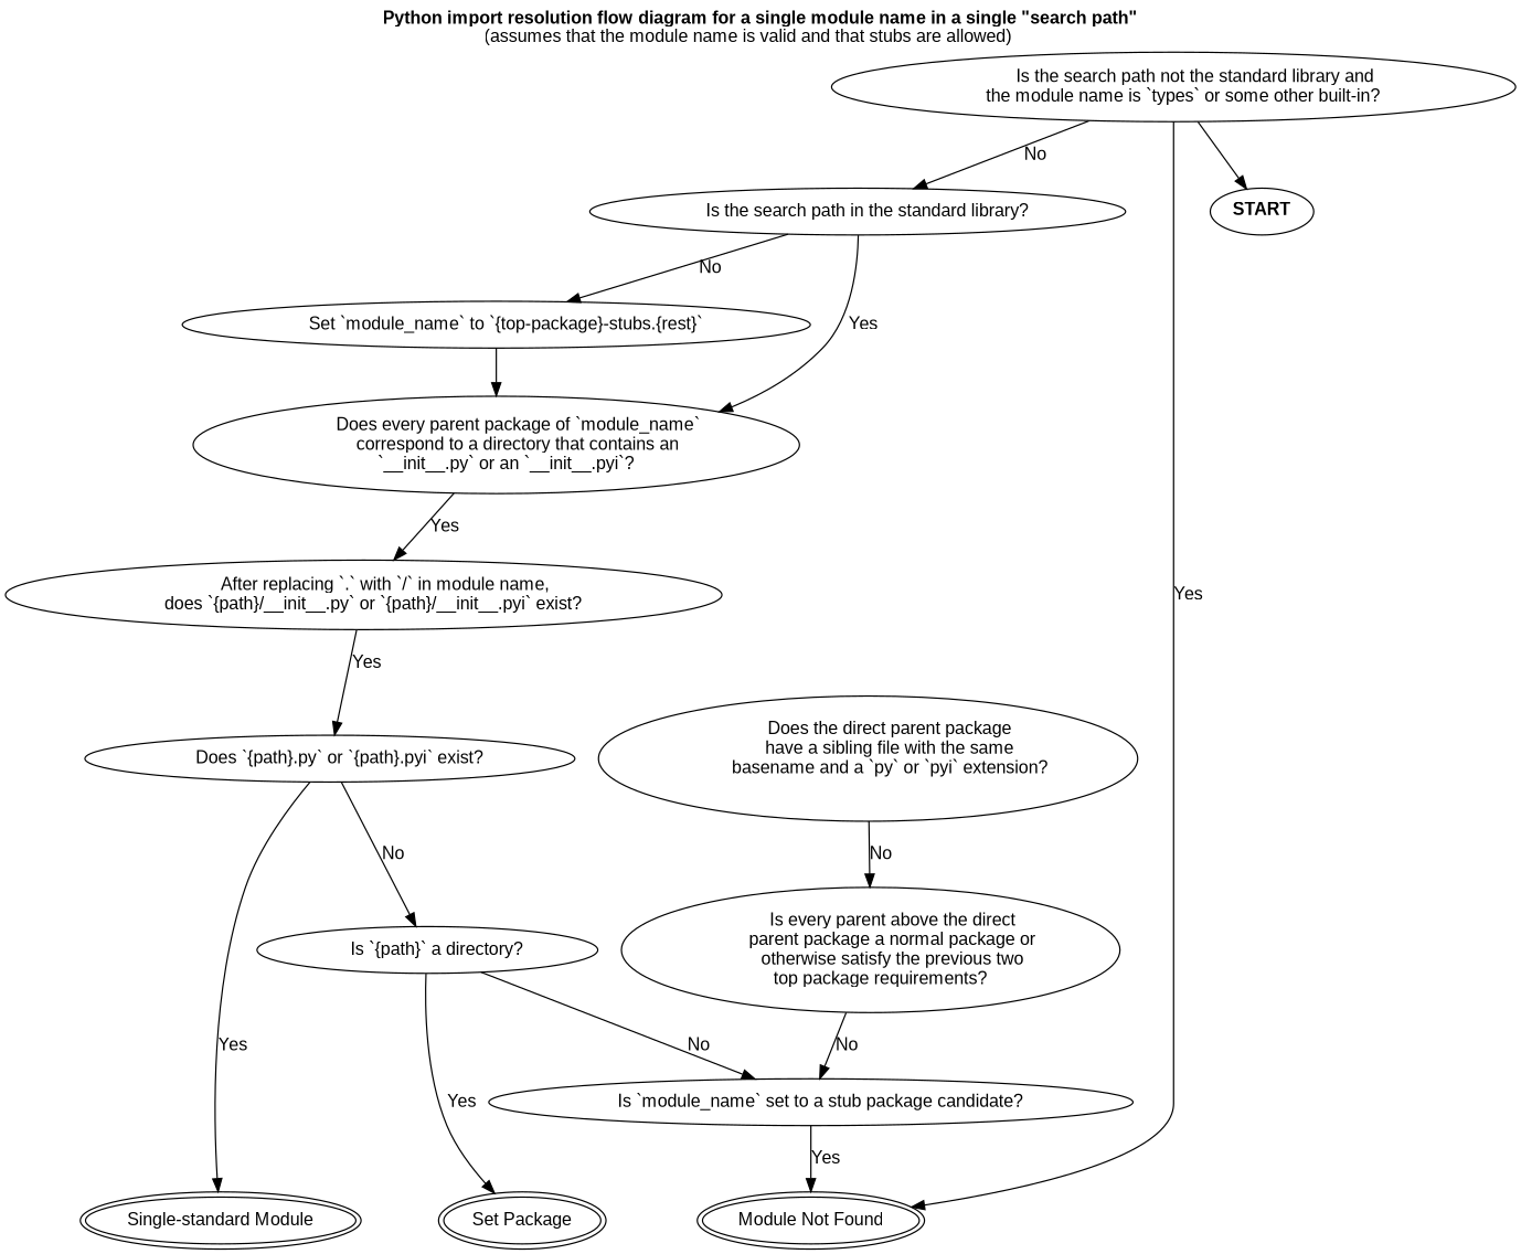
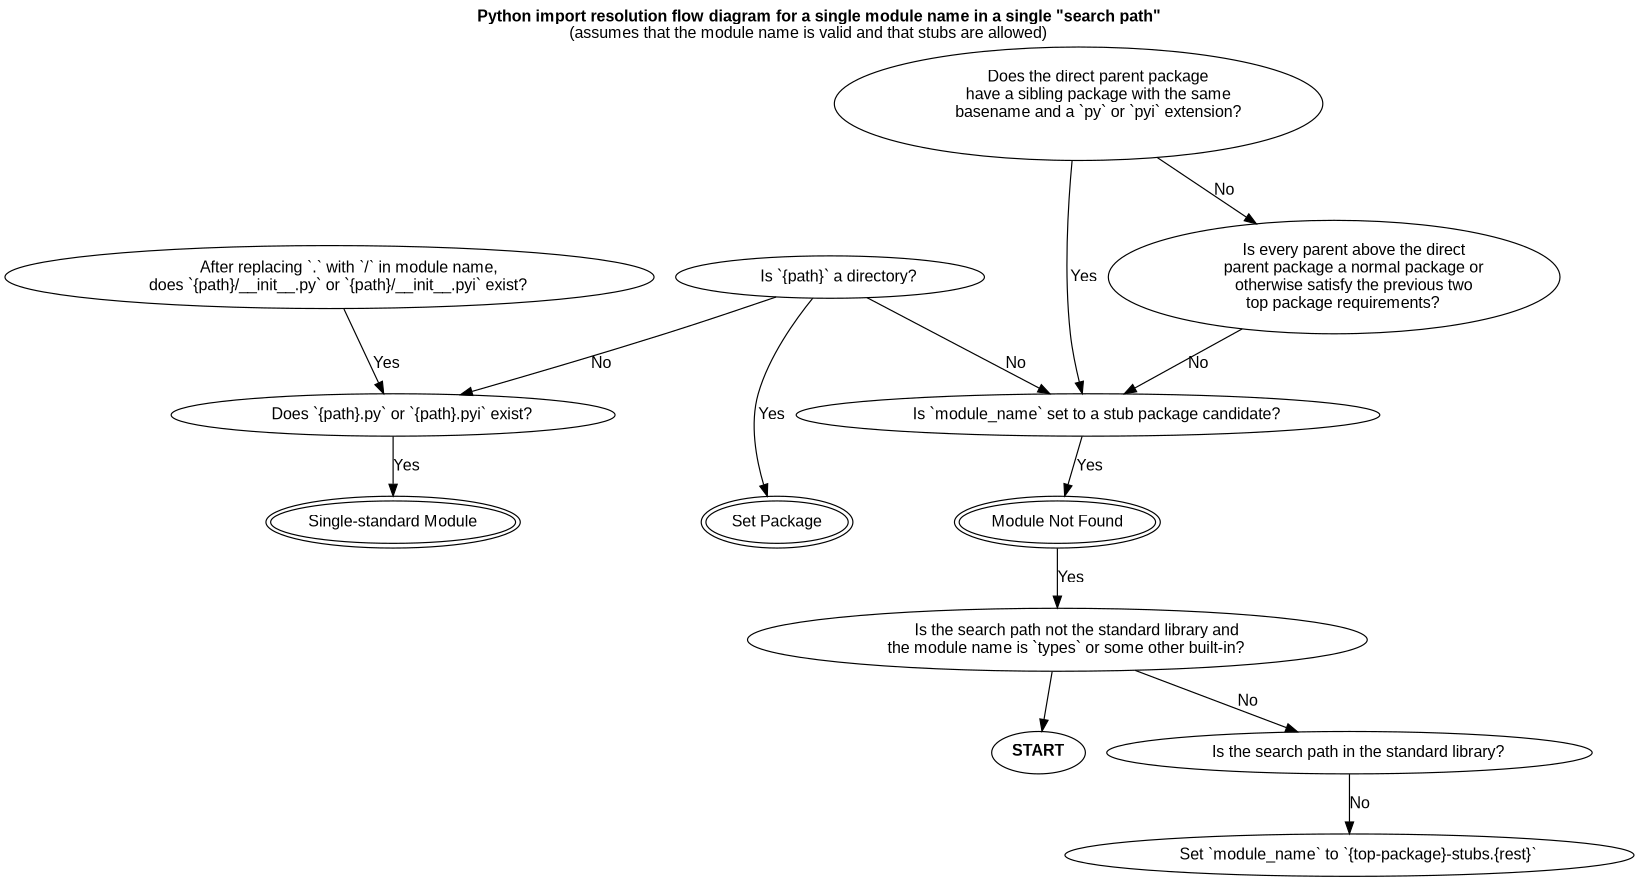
  digraph {
    fontname="Liberation Sans"
    label=<         <b>Python import resolution flow diagram for a single module name in a single "search path"</b>         <br/>(assumes that the module name is valid and that stubs are allowed)     >
    labelloc=t
    node [fontname="Liberation Sans"]
    edge [fontname="Liberation Sans"]
    n1 [label="Single-standard Module" peripheries=2]
    n2 [label="Set Package" peripheries=2]
    n3 [label="Module Not Found" peripheries=2]
    n4 [label=<<b>START</b>>]
    n5 [label=<         Is the search path not the standard library and<br/>         the module name is `types` or some other built-in?     >]
    n6 [label=<         Is the search path in the standard library?     >]
    n7 [label=<         Set `module_name` to `{top-package}-stubs.{rest}`     >]
-   n8 [label=<         Does every parent package of `module_name`<br/>         correspond to a directory that contains an<br/>         `__init__.py` or an `__init__.pyi`?     >]
    n9 [label=<         After replacing `.` with `/` in module name,<br/>         does `{path}/__init__.py` or `{path}/__init__.pyi` exist?     >]
    n10 [label=<         Does `{path}.py` or `{path}.pyi` exist?     >]
    n11 [label=<         Is `{path}` a directory?     >]
    n12 [label=<         Is `module_name` set to a stub package candidate?     >]
-   n13 [label=<         Does the direct parent package<br/>         have a sibling file with the same<br/>         basename and a `py` or `pyi` extension?<br/>     >]
+   n13 [label=<         Does the direct parent package<br/>         have a sibling package with the same<br/>         basename and a `py` or `pyi` extension?<br/>     >]
    n14 [label=<         Is every parent above the direct<br/>         parent package a normal package or<br/>         otherwise satisfy the previous two<br/>         top package requirements?     >]
    subgraph sub_1 {
      rank=same
      n1
      n2
      n3
    }
    n2 -> n3 [style=invis]
-   n5 -> n3 [label=Yes]
+   n3 -> n5 [label=Yes]
    n5 -> n4
    n5 -> n6 [label=No]
    n6 -> n7 [label=No]
-   n6 -> n8 [label=Yes]
-   n7 -> n8
-   n8 -> n9 [label=Yes]
    n9 -> n10 [label=Yes]
    n10 -> n1 [label=Yes]
-   n10 -> n11 [label=No]
+   n11 -> n10 [label=No]
    n11 -> n2 [label=Yes]
    n11 -> n12 [label=No]
    n12 -> n3 [label=Yes]
+   n13 -> n12 [label=Yes]
    n13 -> n14 [label=No]
    n14 -> n12 [label=No]
  }
